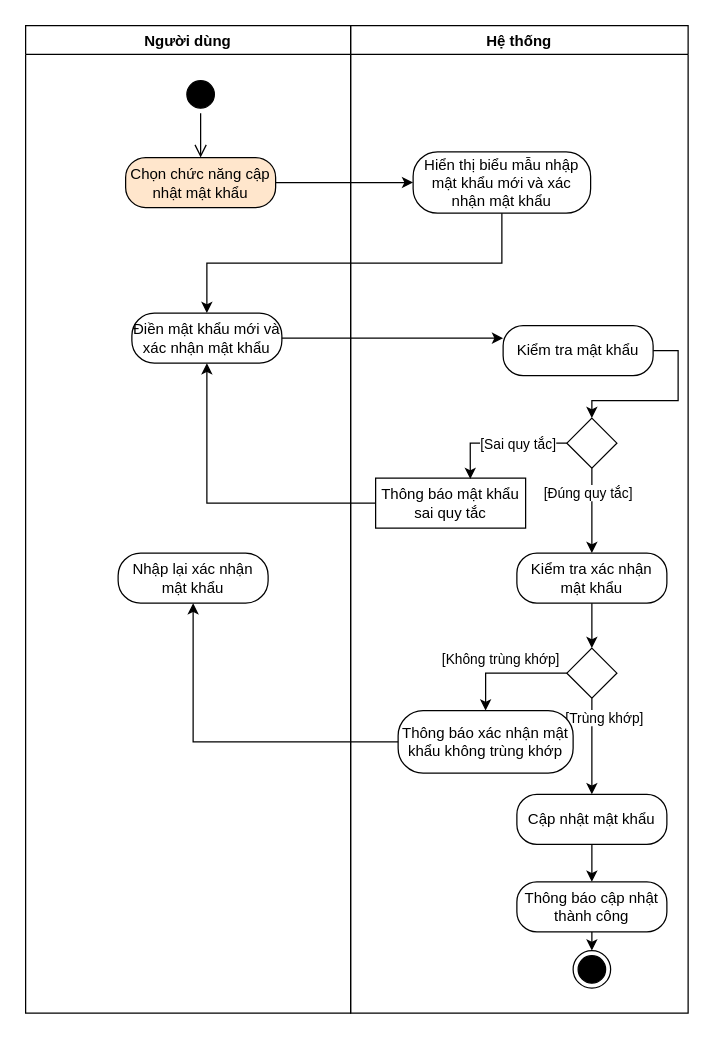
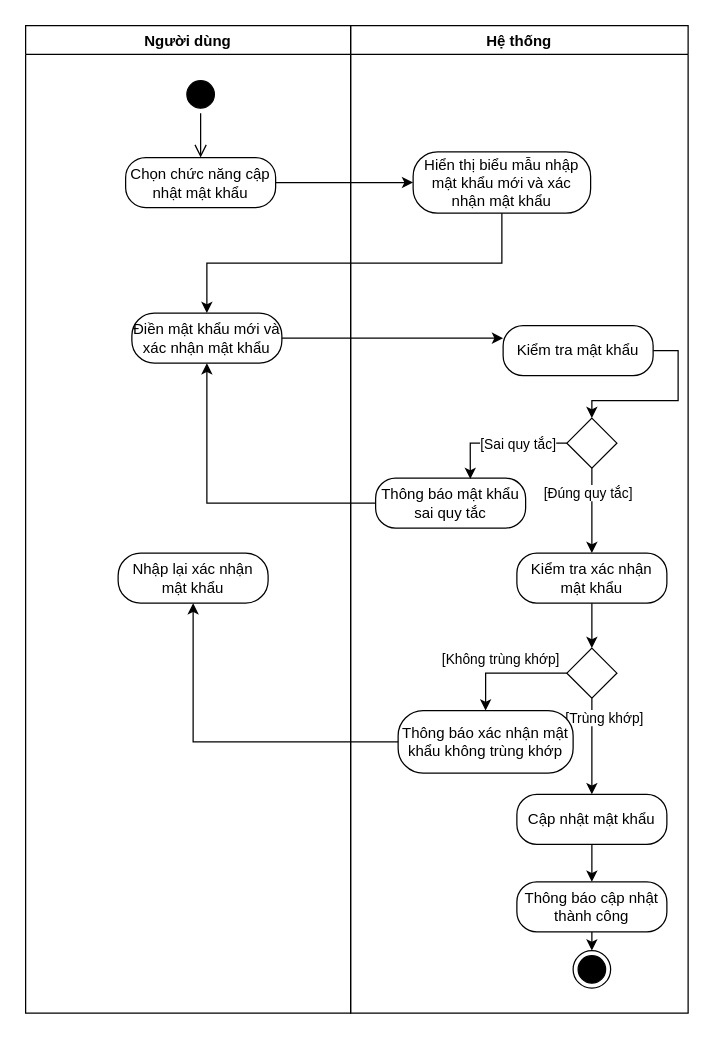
  <mxCell id="0" />
  <mxCell id="1" parent="0" />
  <mxCell id="2" value="Hệ thống" style="swimlane;startSize=23;" vertex="1" parent="1"><mxGeometry x="280" y="20" width="270" height="790" as="geometry" /></mxCell>
  <mxCell id="3" value="Hiển thị biểu mẫu nhập mật khẩu mới và xác nhận mật khẩu" style="rounded=1;whiteSpace=wrap;html=1;arcSize=40;fontColor=#000000;fillColor=#FFFFFF;strokeColor=#000000;" vertex="1" parent="2"><mxGeometry x="50" y="101" width="142" height="49" as="geometry" /></mxCell>
  <mxCell id="4" value="" style="ellipse;html=1;shape=endState;fillColor=#000000;strokeColor=#000000;" vertex="1" parent="2"><mxGeometry x="178" y="740" width="30" height="30" as="geometry" /></mxCell>
  <mxCell id="5" style="edgeStyle=orthogonalEdgeStyle;rounded=0;orthogonalLoop=1;jettySize=auto;html=1;exitX=0.5;exitY=1;exitDx=0;exitDy=0;entryX=0.5;entryY=0;entryDx=0;entryDy=0;" edge="1" parent="2" source="6" target="8"><mxGeometry relative="1" as="geometry" /></mxCell>
  <mxCell id="6" value="Cập nhật mật khẩu" style="rounded=1;whiteSpace=wrap;html=1;arcSize=40;fontColor=#000000;fillColor=#FFFFFF;strokeColor=#000000;" vertex="1" parent="2"><mxGeometry x="133" y="615" width="120" height="40" as="geometry" /></mxCell>
  <mxCell id="7" style="edgeStyle=orthogonalEdgeStyle;rounded=0;orthogonalLoop=1;jettySize=auto;html=1;exitX=0.5;exitY=1;exitDx=0;exitDy=0;entryX=0.5;entryY=0;entryDx=0;entryDy=0;" edge="1" parent="2" source="8" target="4"><mxGeometry relative="1" as="geometry" /></mxCell>
  <mxCell id="8" value="Thông báo cập nhật thành công" style="rounded=1;whiteSpace=wrap;html=1;arcSize=40;fontColor=#000000;fillColor=#FFFFFF;strokeColor=#000000;" vertex="1" parent="2"><mxGeometry x="133" y="685" width="120" height="40" as="geometry" /></mxCell>
  <mxCell id="9" style="edgeStyle=orthogonalEdgeStyle;rounded=0;orthogonalLoop=1;jettySize=auto;html=1;exitX=1;exitY=0.5;exitDx=0;exitDy=0;entryX=0.5;entryY=0;entryDx=0;entryDy=0;" edge="1" parent="2" source="10" target="11"><mxGeometry relative="1" as="geometry" /></mxCell>
  <mxCell id="10" value="Kiểm tra mật khẩu" style="rounded=1;whiteSpace=wrap;html=1;arcSize=40;fontColor=#000000;fillColor=#FFFFFF;strokeColor=#000000;" vertex="1" parent="2"><mxGeometry x="122" y="240" width="120" height="40" as="geometry" /></mxCell>
  <mxCell id="11" value="" style="rhombus;whiteSpace=wrap;html=1;" vertex="1" parent="2"><mxGeometry x="173" y="314" width="40" height="40" as="geometry" /></mxCell>
  <mxCell id="12" value="Kiểm tra xác nhận mật khẩu" style="rounded=1;whiteSpace=wrap;html=1;arcSize=40;fontColor=#000000;fillColor=#FFFFFF;strokeColor=#000000;" vertex="1" parent="2"><mxGeometry x="133" y="422" width="120" height="40" as="geometry" /></mxCell>
  <mxCell id="13" style="edgeStyle=orthogonalEdgeStyle;rounded=0;orthogonalLoop=1;jettySize=auto;html=1;exitX=0.5;exitY=1;exitDx=0;exitDy=0;entryX=0.5;entryY=0;entryDx=0;entryDy=0;" edge="1" parent="2" source="11" target="12"><mxGeometry relative="1" as="geometry" /></mxCell>
  <mxCell id="14" value="[Đúng quy tắc]" style="edgeLabel;html=1;align=center;verticalAlign=middle;resizable=0;points=[];" vertex="1" connectable="0" parent="2"><mxGeometry x="189.995" y="373" as="geometry" /></mxCell>
  <mxCell id="15" style="edgeStyle=orthogonalEdgeStyle;rounded=0;orthogonalLoop=1;jettySize=auto;html=1;exitX=0.5;exitY=1;exitDx=0;exitDy=0;entryX=0.5;entryY=0;entryDx=0;entryDy=0;" edge="1" parent="2" source="19" target="6"><mxGeometry relative="1" as="geometry" /></mxCell>
  <mxCell id="16" value="[Trùng khớp]" style="edgeLabel;html=1;align=center;verticalAlign=middle;resizable=0;points=[];" vertex="1" connectable="0" parent="15"><mxGeometry x="-0.597" y="-1" relative="1" as="geometry"><mxPoint x="10" y="-1" as="offset" /></mxGeometry></mxCell>
  <mxCell id="17" style="edgeStyle=orthogonalEdgeStyle;rounded=0;orthogonalLoop=1;jettySize=auto;html=1;exitX=0;exitY=0.5;exitDx=0;exitDy=0;entryX=0.5;entryY=0;entryDx=0;entryDy=0;" edge="1" parent="2" source="19" target="21"><mxGeometry relative="1" as="geometry" /></mxCell>
  <mxCell id="18" value="[Không trùng khớp]" style="edgeLabel;html=1;align=center;verticalAlign=middle;resizable=0;points=[];" vertex="1" connectable="0" parent="17"><mxGeometry x="-0.453" y="-2" relative="1" as="geometry"><mxPoint x="-28" y="-10" as="offset" /></mxGeometry></mxCell>
  <mxCell id="19" value="" style="rhombus;whiteSpace=wrap;html=1;" vertex="1" parent="2"><mxGeometry x="173" y="498" width="40" height="40" as="geometry" /></mxCell>
  <mxCell id="20" style="edgeStyle=orthogonalEdgeStyle;rounded=0;orthogonalLoop=1;jettySize=auto;html=1;exitX=0.5;exitY=1;exitDx=0;exitDy=0;entryX=0.5;entryY=0;entryDx=0;entryDy=0;" edge="1" parent="2" source="12" target="19"><mxGeometry relative="1" as="geometry" /></mxCell>
  <mxCell id="21" value="Thông báo xác nhận mật khẩu không trùng khớp" style="rounded=1;whiteSpace=wrap;html=1;arcSize=40;fontColor=#000000;fillColor=#FFFFFF;strokeColor=#000000;" vertex="1" parent="2"><mxGeometry x="38" y="548" width="140" height="50" as="geometry" /></mxCell>
  <mxCell id="22" value="Người dùng" style="swimlane;startSize=23;" vertex="1" parent="1"><mxGeometry x="20" y="20" width="260" height="790" as="geometry" /></mxCell>
- <mxCell id="23" value="Chọn chức năng cập nhật mật khẩu" style="rounded=1;whiteSpace=wrap;html=1;arcSize=40;fontColor=#000000;fillColor=#ffe6cc;strokeColor=#000000;" vertex="1" parent="22"><mxGeometry x="80" y="105.5" width="120" height="40" as="geometry" /></mxCell>
+ <mxCell id="23" value="Chọn chức năng cập nhật mật khẩu" style="rounded=1;whiteSpace=wrap;html=1;arcSize=40;fontColor=#000000;fillColor=#FFFFFF;strokeColor=#000000;" vertex="1" parent="22"><mxGeometry x="80" y="105.5" width="120" height="40" as="geometry" /></mxCell>
  <mxCell id="24" value="" style="ellipse;html=1;shape=startState;fillColor=#000000;strokeColor=#000000;" vertex="1" parent="22"><mxGeometry x="125" y="40" width="30" height="30" as="geometry" /></mxCell>
  <mxCell id="25" value="" style="edgeStyle=orthogonalEdgeStyle;html=1;verticalAlign=bottom;endArrow=open;endSize=8;strokeColor=#000000;rounded=0;entryX=0.5;entryY=0;entryDx=0;entryDy=0;" edge="1" parent="22" source="24" target="23"><mxGeometry relative="1" as="geometry"><mxPoint x="90" y="130" as="targetPoint" /></mxGeometry></mxCell>
  <mxCell id="26" value="Điền mật khẩu mới và xác nhận mật khẩu" style="rounded=1;whiteSpace=wrap;html=1;arcSize=45;fontColor=#000000;fillColor=#FFFFFF;strokeColor=#000000;" vertex="1" parent="22"><mxGeometry x="85" y="230" width="120" height="40" as="geometry" /></mxCell>
  <mxCell id="27" value="Nhập lại xác nhận mật khẩu" style="rounded=1;whiteSpace=wrap;html=1;arcSize=45;fontColor=#000000;fillColor=#FFFFFF;strokeColor=#000000;" vertex="1" parent="22"><mxGeometry x="74" y="422" width="120" height="40" as="geometry" /></mxCell>
  <mxCell id="28" style="edgeStyle=orthogonalEdgeStyle;rounded=0;orthogonalLoop=1;jettySize=auto;html=1;exitX=1;exitY=0.5;exitDx=0;exitDy=0;" edge="1" parent="1" source="23" target="3"><mxGeometry relative="1" as="geometry" /></mxCell>
  <mxCell id="29" style="edgeStyle=orthogonalEdgeStyle;rounded=0;orthogonalLoop=1;jettySize=auto;html=1;exitX=0.5;exitY=1;exitDx=0;exitDy=0;" edge="1" parent="1" source="3" target="26"><mxGeometry relative="1" as="geometry" /></mxCell>
- <mxCell id="30" value="Thông báo mật khẩu sai quy tắc" style="whiteSpace=wrap;html=1;arcSize=40;fontColor=#000000;fillColor=#FFFFFF;strokeColor=#000000;rounded=0;" vertex="1" parent="1"><mxGeometry x="300" y="382" width="120" height="40" as="geometry" /></mxCell>
+ <mxCell id="30" value="Thông báo mật khẩu sai quy tắc" style="rounded=1;whiteSpace=wrap;html=1;arcSize=40;fontColor=#000000;fillColor=#FFFFFF;strokeColor=#000000;" vertex="1" parent="1"><mxGeometry x="300" y="382" width="120" height="40" as="geometry" /></mxCell>
  <mxCell id="31" style="edgeStyle=orthogonalEdgeStyle;rounded=0;orthogonalLoop=1;jettySize=auto;html=1;exitX=0;exitY=0.5;exitDx=0;exitDy=0;entryX=0.5;entryY=1;entryDx=0;entryDy=0;" edge="1" parent="1" source="30" target="26"><mxGeometry relative="1" as="geometry"><mxPoint x="-12" y="292" as="targetPoint" /></mxGeometry></mxCell>
  <mxCell id="32" style="edgeStyle=orthogonalEdgeStyle;rounded=0;orthogonalLoop=1;jettySize=auto;html=1;exitX=1;exitY=0.5;exitDx=0;exitDy=0;entryX=0;entryY=0.25;entryDx=0;entryDy=0;" edge="1" parent="1" source="26" target="10"><mxGeometry relative="1" as="geometry" /></mxCell>
  <mxCell id="33" style="edgeStyle=orthogonalEdgeStyle;rounded=0;orthogonalLoop=1;jettySize=auto;html=1;exitX=0;exitY=0.5;exitDx=0;exitDy=0;entryX=0.631;entryY=0.017;entryDx=0;entryDy=0;entryPerimeter=0;" edge="1" parent="1" source="11" target="30"><mxGeometry relative="1" as="geometry" /></mxCell>
  <mxCell id="34" value="[Sai quy tắc]" style="edgeLabel;html=1;align=center;verticalAlign=middle;resizable=0;points=[];" vertex="1" connectable="0" parent="33"><mxGeometry x="-0.421" relative="1" as="geometry"><mxPoint x="-9" as="offset" /></mxGeometry></mxCell>
  <mxCell id="35" style="edgeStyle=orthogonalEdgeStyle;rounded=0;orthogonalLoop=1;jettySize=auto;html=1;exitX=0;exitY=0.5;exitDx=0;exitDy=0;entryX=0.5;entryY=1;entryDx=0;entryDy=0;" edge="1" parent="1" source="21" target="27"><mxGeometry relative="1" as="geometry" /></mxCell>
